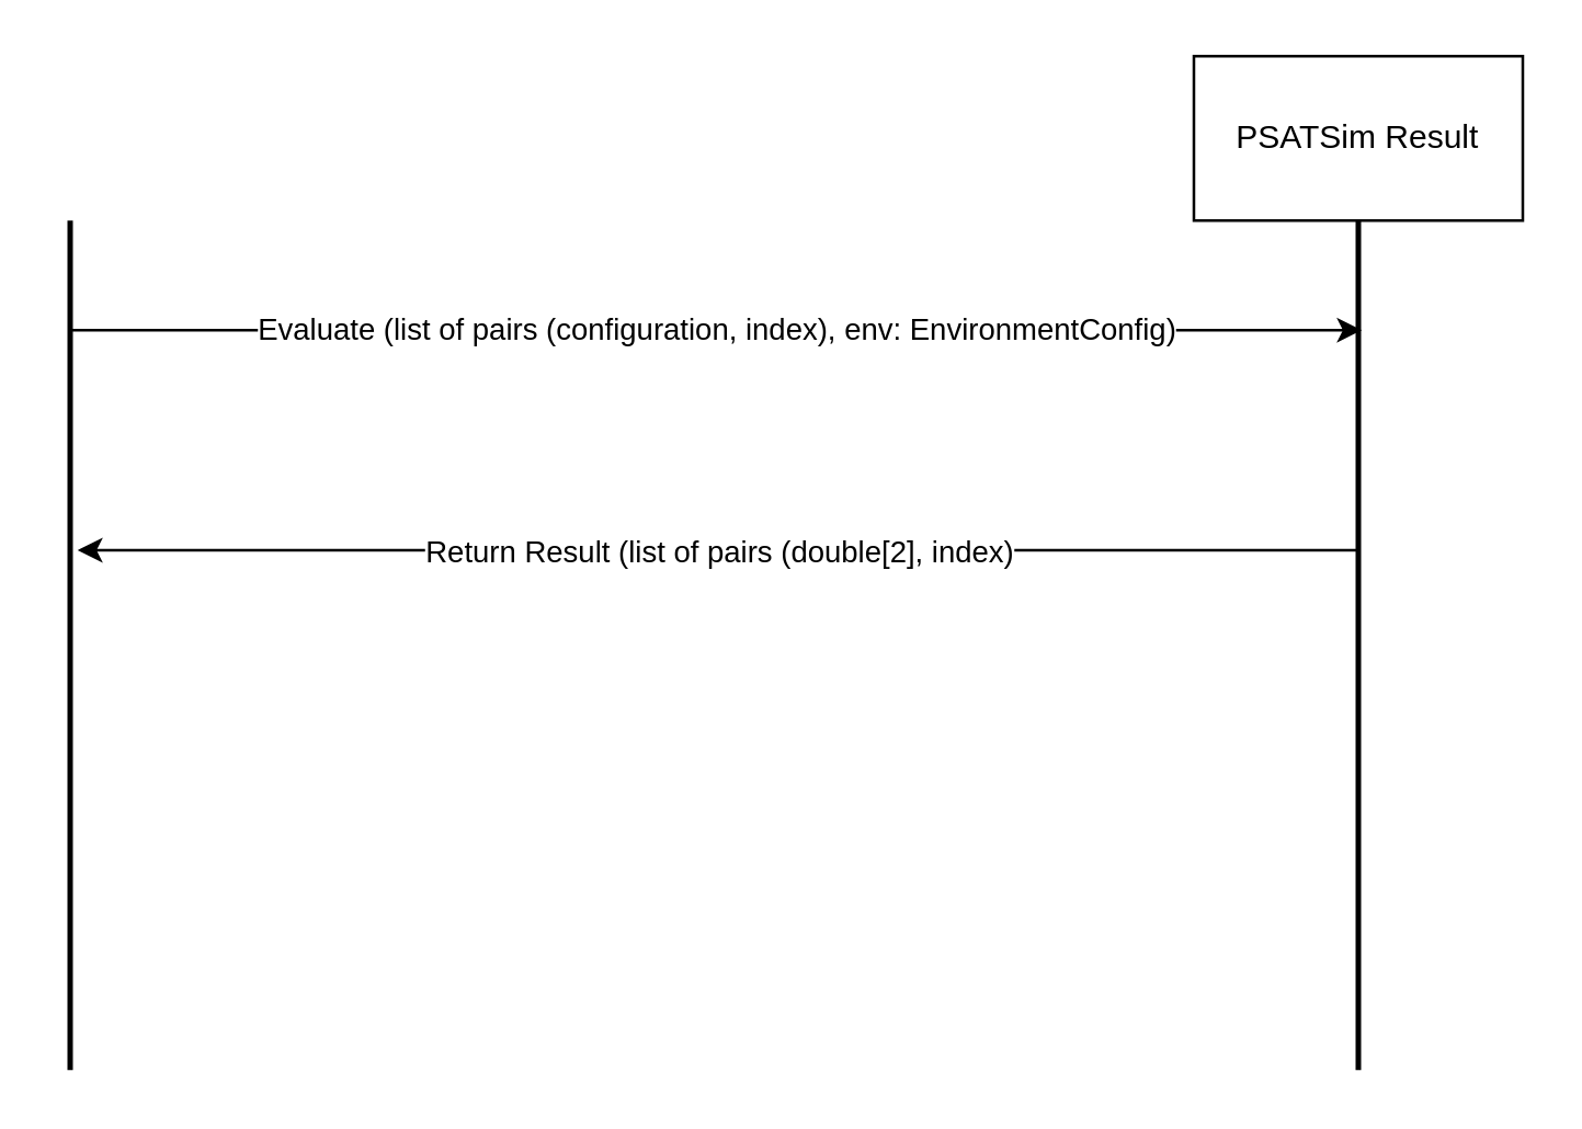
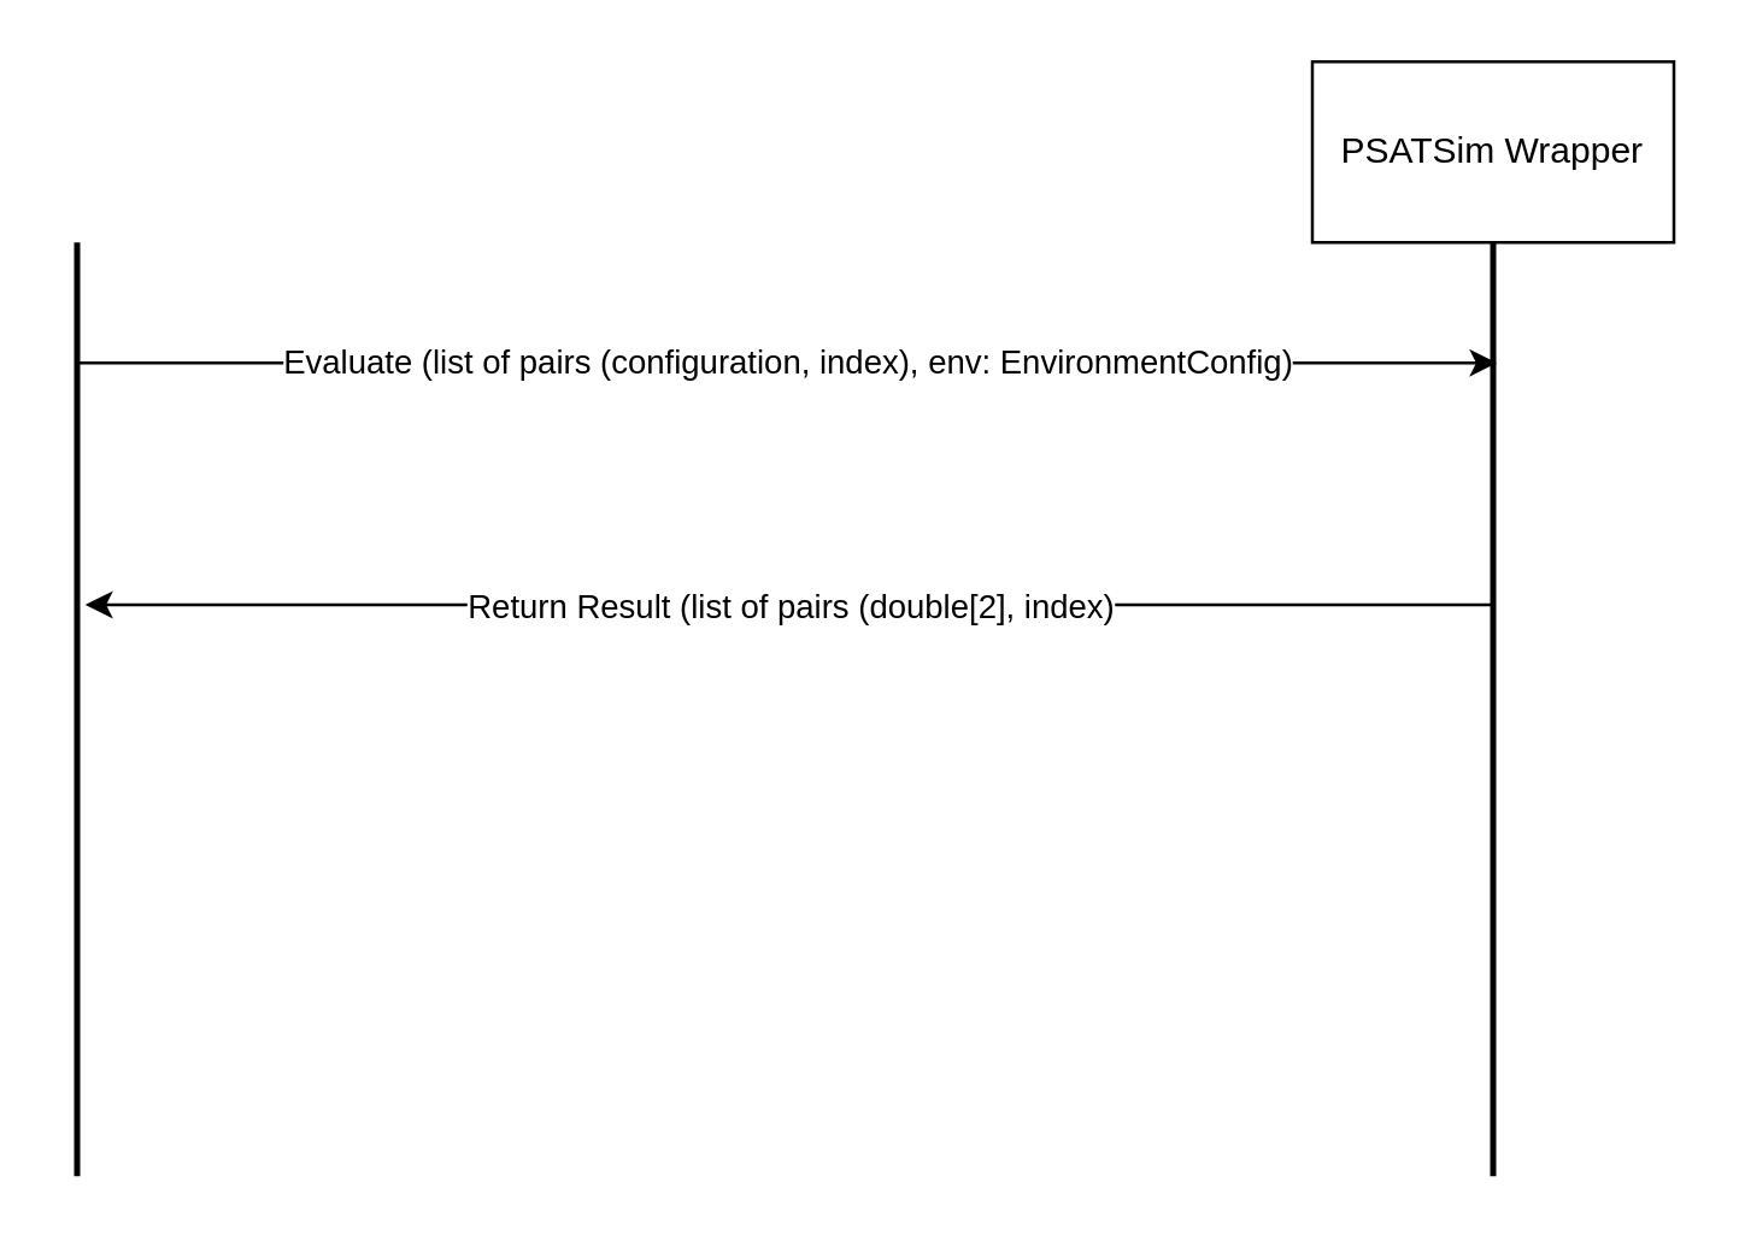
  <mxCell id="0" />
  <mxCell id="1" parent="0" />
  <mxCell id="2" value="" style="line;strokeWidth=2;direction=south;html=1;" vertex="1" parent="1"><mxGeometry x="20" y="80" width="10" height="310" as="geometry" /></mxCell>
- <mxCell id="3" value="PSATSim Result" style="rounded=0;whiteSpace=wrap;html=1;" vertex="1" parent="1"><mxGeometry x="435" y="20" width="120" height="60" as="geometry" /></mxCell>
+ <mxCell id="3" value="PSATSim Wrapper" style="rounded=0;whiteSpace=wrap;html=1;" vertex="1" parent="1"><mxGeometry x="435" y="20" width="120" height="60" as="geometry" /></mxCell>
  <mxCell id="4" value="" style="line;strokeWidth=2;direction=south;html=1;" vertex="1" parent="1"><mxGeometry x="490" y="80" width="10" height="310" as="geometry" /></mxCell>
  <mxCell id="5" value="" style="endArrow=classic;html=1;rounded=0;entryX=0.129;entryY=0.371;entryDx=0;entryDy=0;entryPerimeter=0;" edge="1" parent="1" target="4"><mxGeometry relative="1" as="geometry"><mxPoint x="25" y="120" as="sourcePoint" /><mxPoint x="125" y="120" as="targetPoint" /></mxGeometry></mxCell>
  <mxCell id="6" value="Evaluate (list of pairs (configuration, index), env: EnvironmentConfig)" style="edgeLabel;resizable=0;html=1;;align=center;verticalAlign=middle;" connectable="0" vertex="1" parent="5"><mxGeometry relative="1" as="geometry" /></mxCell>
  <mxCell id="7" value="" style="endArrow=classic;html=1;rounded=0;entryX=0.388;entryY=0.229;entryDx=0;entryDy=0;entryPerimeter=0;exitX=0.388;exitY=0.5;exitDx=0;exitDy=0;exitPerimeter=0;" edge="1" parent="1" source="4" target="2"><mxGeometry relative="1" as="geometry"><mxPoint x="265" y="220" as="sourcePoint" /><mxPoint x="365" y="220" as="targetPoint" /></mxGeometry></mxCell>
  <mxCell id="8" value="Return Result (list of pairs (double[2], index)" style="edgeLabel;resizable=0;html=1;;align=center;verticalAlign=middle;" connectable="0" vertex="1" parent="7"><mxGeometry relative="1" as="geometry" /></mxCell>
